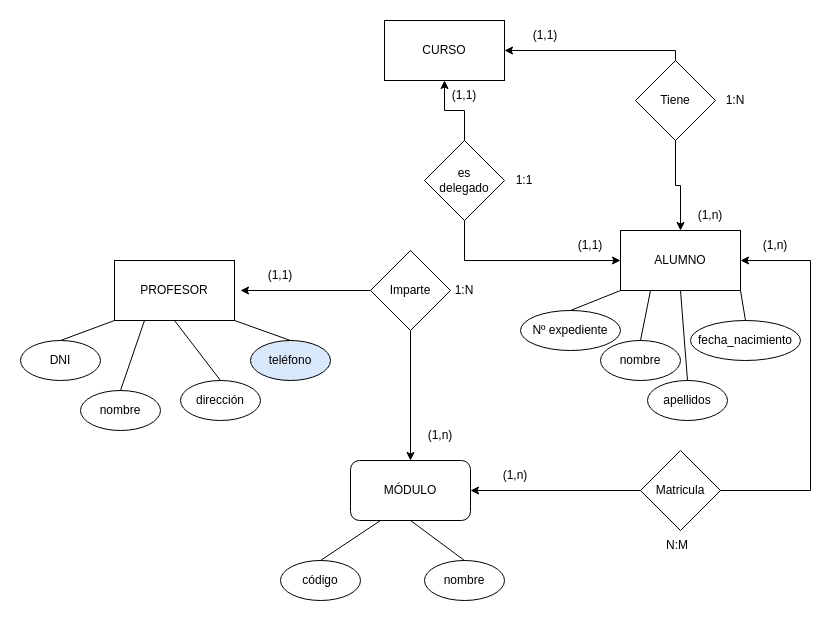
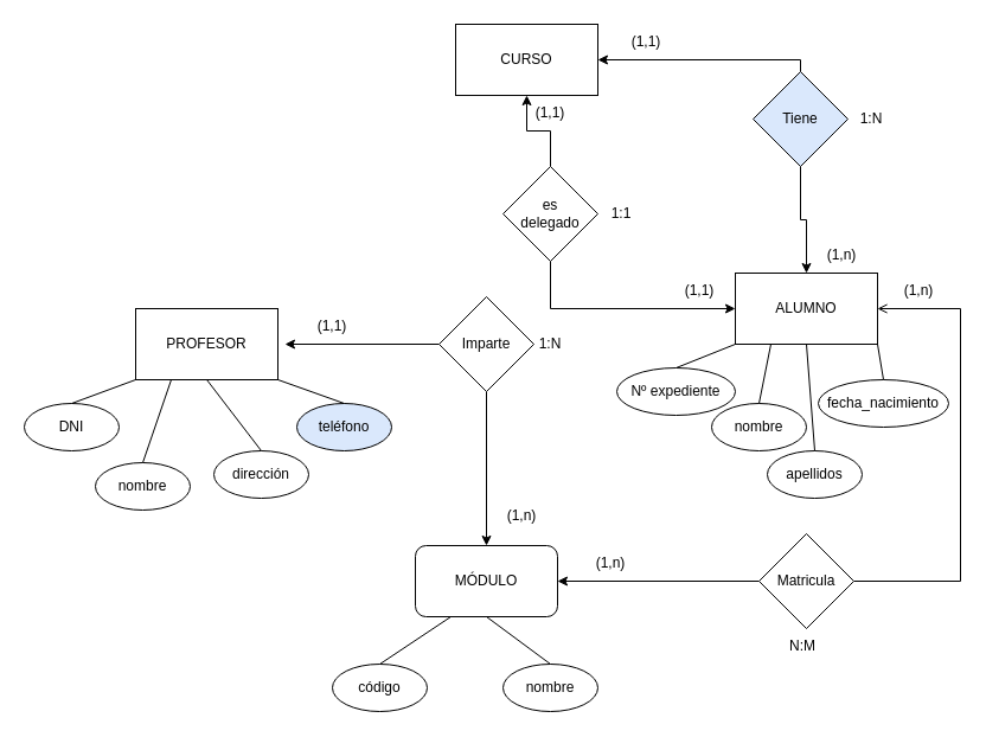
  <mxCell id="0" />
  <mxCell id="1" parent="0" />
  <mxCell id="2" value="PROFESOR" style="rounded=0;whiteSpace=wrap;html=1;" parent="1" vertex="1"><mxGeometry x="114" y="260" width="120" height="60" as="geometry" /></mxCell>
  <mxCell id="3" value="MÓDULO" style="whiteSpace=wrap;html=1;rounded=1;" parent="1" vertex="1"><mxGeometry x="350" y="460" width="120" height="60" as="geometry" /></mxCell>
  <mxCell id="4" value="CURSO" style="rounded=0;whiteSpace=wrap;html=1;" parent="1" vertex="1"><mxGeometry x="384" y="20" width="120" height="60" as="geometry" /></mxCell>
  <mxCell id="5" value="ALUMNO" style="rounded=0;whiteSpace=wrap;html=1;" parent="1" vertex="1"><mxGeometry x="620" y="230" width="120" height="60" as="geometry" /></mxCell>
- <mxCell id="6" style="edgeStyle=orthogonalEdgeStyle;rounded=0;orthogonalLoop=1;jettySize=auto;html=1;entryX=1;entryY=0.5;entryDx=0;entryDy=0;" parent="1" source="8" target="5" edge="1"><mxGeometry relative="1" as="geometry"><Array as="points"><mxPoint x="810" y="490" /><mxPoint x="810" y="260" /></Array></mxGeometry></mxCell>
+ <mxCell id="6" style="edgeStyle=orthogonalEdgeStyle;rounded=0;orthogonalLoop=1;jettySize=auto;html=1;entryX=1;entryY=0.5;entryDx=0;entryDy=0;endArrow=open;" parent="1" source="8" target="5" edge="1"><mxGeometry relative="1" as="geometry"><Array as="points"><mxPoint x="810" y="490" /><mxPoint x="810" y="260" /></Array></mxGeometry></mxCell>
  <mxCell id="7" style="edgeStyle=orthogonalEdgeStyle;rounded=0;orthogonalLoop=1;jettySize=auto;html=1;entryX=1;entryY=0.5;entryDx=0;entryDy=0;" parent="1" source="8" target="3" edge="1"><mxGeometry relative="1" as="geometry" /></mxCell>
  <mxCell id="8" value="Matricula" style="rhombus;whiteSpace=wrap;html=1;" parent="1" vertex="1"><mxGeometry x="640" y="450" width="80" height="80" as="geometry" /></mxCell>
  <mxCell id="9" value="" style="edgeStyle=orthogonalEdgeStyle;rounded=0;orthogonalLoop=1;jettySize=auto;html=1;" parent="1" source="11" target="5" edge="1"><mxGeometry relative="1" as="geometry" /></mxCell>
  <mxCell id="10" style="edgeStyle=orthogonalEdgeStyle;rounded=0;orthogonalLoop=1;jettySize=auto;html=1;entryX=1;entryY=0.5;entryDx=0;entryDy=0;" parent="1" source="11" target="4" edge="1"><mxGeometry relative="1" as="geometry"><Array as="points"><mxPoint x="675" y="50" /></Array></mxGeometry></mxCell>
- <mxCell id="11" value="Tiene" style="rhombus;whiteSpace=wrap;html=1;" parent="1" vertex="1"><mxGeometry x="635" y="60" width="80" height="80" as="geometry" /></mxCell>
+ <mxCell id="11" value="Tiene" style="rhombus;whiteSpace=wrap;html=1;fillColor=#dae8fc;" parent="1" vertex="1"><mxGeometry x="635" y="60" width="80" height="80" as="geometry" /></mxCell>
  <mxCell id="12" value="" style="edgeStyle=orthogonalEdgeStyle;rounded=0;orthogonalLoop=1;jettySize=auto;html=1;" parent="1" source="14" target="3" edge="1"><mxGeometry relative="1" as="geometry" /></mxCell>
  <mxCell id="13" style="edgeStyle=orthogonalEdgeStyle;rounded=0;orthogonalLoop=1;jettySize=auto;html=1;" parent="1" source="14" edge="1"><mxGeometry relative="1" as="geometry"><mxPoint x="240" y="290" as="targetPoint" /></mxGeometry></mxCell>
  <mxCell id="14" value="Imparte" style="rhombus;whiteSpace=wrap;html=1;" parent="1" vertex="1"><mxGeometry x="370" y="250" width="80" height="80" as="geometry" /></mxCell>
  <mxCell id="15" value="DNI" style="ellipse;whiteSpace=wrap;html=1;" parent="1" vertex="1"><mxGeometry x="20" y="340" width="80" height="40" as="geometry" /></mxCell>
  <mxCell id="16" value="nombre" style="ellipse;whiteSpace=wrap;html=1;" parent="1" vertex="1"><mxGeometry x="80" y="390" width="80" height="40" as="geometry" /></mxCell>
  <mxCell id="17" value="dirección" style="ellipse;whiteSpace=wrap;html=1;" parent="1" vertex="1"><mxGeometry x="180" y="380" width="80" height="40" as="geometry" /></mxCell>
  <mxCell id="18" value="teléfono" style="ellipse;whiteSpace=wrap;html=1;fillColor=#dae8fc;" parent="1" vertex="1"><mxGeometry x="250" y="340" width="80" height="40" as="geometry" /></mxCell>
  <mxCell id="19" value="Nº expediente" style="ellipse;whiteSpace=wrap;html=1;" parent="1" vertex="1"><mxGeometry x="520" y="310" width="100" height="40" as="geometry" /></mxCell>
  <mxCell id="20" value="nombre" style="ellipse;whiteSpace=wrap;html=1;" parent="1" vertex="1"><mxGeometry x="600" y="340" width="80" height="40" as="geometry" /></mxCell>
  <mxCell id="21" value="apellidos" style="ellipse;whiteSpace=wrap;html=1;" parent="1" vertex="1"><mxGeometry x="647" y="380" width="80" height="40" as="geometry" /></mxCell>
  <mxCell id="22" value="fecha_nacimiento" style="ellipse;whiteSpace=wrap;html=1;" parent="1" vertex="1"><mxGeometry x="690" y="320" width="110" height="40" as="geometry" /></mxCell>
  <mxCell id="23" value="nombre" style="ellipse;whiteSpace=wrap;html=1;" parent="1" vertex="1"><mxGeometry x="424" y="560" width="80" height="40" as="geometry" /></mxCell>
  <mxCell id="24" value="código" style="ellipse;whiteSpace=wrap;html=1;" parent="1" vertex="1"><mxGeometry x="280" y="560" width="80" height="40" as="geometry" /></mxCell>
  <mxCell id="25" value="" style="endArrow=none;html=1;rounded=0;entryX=0;entryY=1;entryDx=0;entryDy=0;exitX=0.5;exitY=0;exitDx=0;exitDy=0;" parent="1" source="15" target="2" edge="1"><mxGeometry width="50" height="50" relative="1" as="geometry"><mxPoint x="100" y="380" as="sourcePoint" /><mxPoint x="150" y="330" as="targetPoint" /></mxGeometry></mxCell>
  <mxCell id="26" value="" style="endArrow=none;html=1;rounded=0;entryX=0.25;entryY=1;entryDx=0;entryDy=0;exitX=0.5;exitY=0;exitDx=0;exitDy=0;" parent="1" source="16" target="2" edge="1"><mxGeometry width="50" height="50" relative="1" as="geometry"><mxPoint x="114" y="380" as="sourcePoint" /><mxPoint x="164" y="330" as="targetPoint" /></mxGeometry></mxCell>
  <mxCell id="27" value="" style="endArrow=none;html=1;rounded=0;entryX=0.5;entryY=1;entryDx=0;entryDy=0;exitX=0.5;exitY=0;exitDx=0;exitDy=0;" parent="1" source="17" target="2" edge="1"><mxGeometry width="50" height="50" relative="1" as="geometry"><mxPoint x="150" y="380" as="sourcePoint" /><mxPoint x="200" y="330" as="targetPoint" /></mxGeometry></mxCell>
  <mxCell id="28" value="" style="endArrow=none;html=1;rounded=0;entryX=1;entryY=1;entryDx=0;entryDy=0;exitX=0.5;exitY=0;exitDx=0;exitDy=0;" parent="1" source="18" target="2" edge="1"><mxGeometry width="50" height="50" relative="1" as="geometry"><mxPoint x="255" y="340" as="sourcePoint" /><mxPoint x="305" y="290" as="targetPoint" /></mxGeometry></mxCell>
  <mxCell id="29" value="" style="endArrow=none;html=1;rounded=0;entryX=1;entryY=1;entryDx=0;entryDy=0;exitX=0.5;exitY=0;exitDx=0;exitDy=0;" parent="1" source="22" target="5" edge="1"><mxGeometry width="50" height="50" relative="1" as="geometry"><mxPoint x="740" y="320" as="sourcePoint" /><mxPoint x="790" y="270" as="targetPoint" /></mxGeometry></mxCell>
  <mxCell id="30" value="" style="endArrow=none;html=1;rounded=0;entryX=0.5;entryY=1;entryDx=0;entryDy=0;exitX=0.5;exitY=0;exitDx=0;exitDy=0;" parent="1" source="21" target="5" edge="1"><mxGeometry width="50" height="50" relative="1" as="geometry"><mxPoint x="640" y="370" as="sourcePoint" /><mxPoint x="690" y="320" as="targetPoint" /></mxGeometry></mxCell>
  <mxCell id="31" value="" style="endArrow=none;html=1;rounded=0;entryX=0.25;entryY=1;entryDx=0;entryDy=0;exitX=0.5;exitY=0;exitDx=0;exitDy=0;" parent="1" source="20" target="5" edge="1"><mxGeometry width="50" height="50" relative="1" as="geometry"><mxPoint x="630" y="365" as="sourcePoint" /><mxPoint x="680" y="315" as="targetPoint" /></mxGeometry></mxCell>
  <mxCell id="32" value="" style="endArrow=none;html=1;rounded=0;entryX=0;entryY=1;entryDx=0;entryDy=0;exitX=0.5;exitY=0;exitDx=0;exitDy=0;" parent="1" source="19" target="5" edge="1"><mxGeometry width="50" height="50" relative="1" as="geometry"><mxPoint x="610" y="360" as="sourcePoint" /><mxPoint x="660" y="310" as="targetPoint" /></mxGeometry></mxCell>
  <mxCell id="33" value="" style="endArrow=none;html=1;rounded=0;entryX=0.25;entryY=1;entryDx=0;entryDy=0;exitX=0.5;exitY=0;exitDx=0;exitDy=0;" parent="1" source="24" target="3" edge="1"><mxGeometry width="50" height="50" relative="1" as="geometry"><mxPoint x="350" y="595" as="sourcePoint" /><mxPoint x="400" y="545" as="targetPoint" /></mxGeometry></mxCell>
  <mxCell id="34" value="" style="endArrow=none;html=1;rounded=0;entryX=0.5;entryY=1;entryDx=0;entryDy=0;exitX=0.5;exitY=0;exitDx=0;exitDy=0;" parent="1" source="23" target="3" edge="1"><mxGeometry width="50" height="50" relative="1" as="geometry"><mxPoint x="370" y="590" as="sourcePoint" /><mxPoint x="420" y="540" as="targetPoint" /></mxGeometry></mxCell>
  <mxCell id="35" value="(1,n)" style="text;html=1;strokeColor=none;fillColor=none;align=center;verticalAlign=middle;whiteSpace=wrap;rounded=0;" parent="1" vertex="1"><mxGeometry x="745" y="230" width="60" height="30" as="geometry" /></mxCell>
  <mxCell id="36" style="edgeStyle=orthogonalEdgeStyle;rounded=0;orthogonalLoop=1;jettySize=auto;html=1;entryX=0.5;entryY=1;entryDx=0;entryDy=0;" edge="1" parent="1" source="38" target="4"><mxGeometry relative="1" as="geometry" /></mxCell>
  <mxCell id="37" style="edgeStyle=orthogonalEdgeStyle;rounded=0;orthogonalLoop=1;jettySize=auto;html=1;exitX=0.5;exitY=1;exitDx=0;exitDy=0;entryX=0;entryY=0.5;entryDx=0;entryDy=0;" edge="1" parent="1" source="38" target="5"><mxGeometry relative="1" as="geometry" /></mxCell>
  <mxCell id="38" value="es&lt;br&gt;delegado" style="rhombus;whiteSpace=wrap;html=1;" vertex="1" parent="1"><mxGeometry x="424" y="140" width="80" height="80" as="geometry" /></mxCell>
  <mxCell id="39" value="1:N" style="text;html=1;strokeColor=none;fillColor=none;align=center;verticalAlign=middle;whiteSpace=wrap;rounded=0;" vertex="1" parent="1"><mxGeometry x="705" y="85" width="60" height="30" as="geometry" /></mxCell>
  <mxCell id="40" value="1:1" style="text;html=1;strokeColor=none;fillColor=none;align=center;verticalAlign=middle;whiteSpace=wrap;rounded=0;" vertex="1" parent="1"><mxGeometry x="494" y="165" width="60" height="30" as="geometry" /></mxCell>
  <mxCell id="41" value="1:N" style="text;html=1;strokeColor=none;fillColor=none;align=center;verticalAlign=middle;whiteSpace=wrap;rounded=0;" vertex="1" parent="1"><mxGeometry x="434" y="275" width="60" height="30" as="geometry" /></mxCell>
  <mxCell id="42" value="N:M" style="text;html=1;strokeColor=none;fillColor=none;align=center;verticalAlign=middle;whiteSpace=wrap;rounded=0;" vertex="1" parent="1"><mxGeometry x="647" y="530" width="60" height="30" as="geometry" /></mxCell>
  <mxCell id="43" value="(1,n)" style="text;html=1;strokeColor=none;fillColor=none;align=center;verticalAlign=middle;whiteSpace=wrap;rounded=0;" vertex="1" parent="1"><mxGeometry x="485" y="460" width="60" height="30" as="geometry" /></mxCell>
  <mxCell id="44" value="(1,1)" style="text;html=1;strokeColor=none;fillColor=none;align=center;verticalAlign=middle;whiteSpace=wrap;rounded=0;" vertex="1" parent="1"><mxGeometry x="515" y="20" width="60" height="30" as="geometry" /></mxCell>
  <mxCell id="45" value="(1,n)" style="text;html=1;strokeColor=none;fillColor=none;align=center;verticalAlign=middle;whiteSpace=wrap;rounded=0;" vertex="1" parent="1"><mxGeometry x="680" y="200" width="60" height="30" as="geometry" /></mxCell>
  <mxCell id="46" value="(1,1)" style="text;html=1;strokeColor=none;fillColor=none;align=center;verticalAlign=middle;whiteSpace=wrap;rounded=0;" vertex="1" parent="1"><mxGeometry x="434" y="80" width="60" height="30" as="geometry" /></mxCell>
  <mxCell id="47" value="(1,1)" style="text;html=1;strokeColor=none;fillColor=none;align=center;verticalAlign=middle;whiteSpace=wrap;rounded=0;" vertex="1" parent="1"><mxGeometry x="560" y="230" width="60" height="30" as="geometry" /></mxCell>
  <mxCell id="48" value="(1,1)" style="text;html=1;strokeColor=none;fillColor=none;align=center;verticalAlign=middle;whiteSpace=wrap;rounded=0;" vertex="1" parent="1"><mxGeometry x="250" y="260" width="60" height="30" as="geometry" /></mxCell>
  <mxCell id="49" value="(1,n)" style="text;html=1;strokeColor=none;fillColor=none;align=center;verticalAlign=middle;whiteSpace=wrap;rounded=0;" vertex="1" parent="1"><mxGeometry x="410" y="420" width="60" height="30" as="geometry" /></mxCell>
